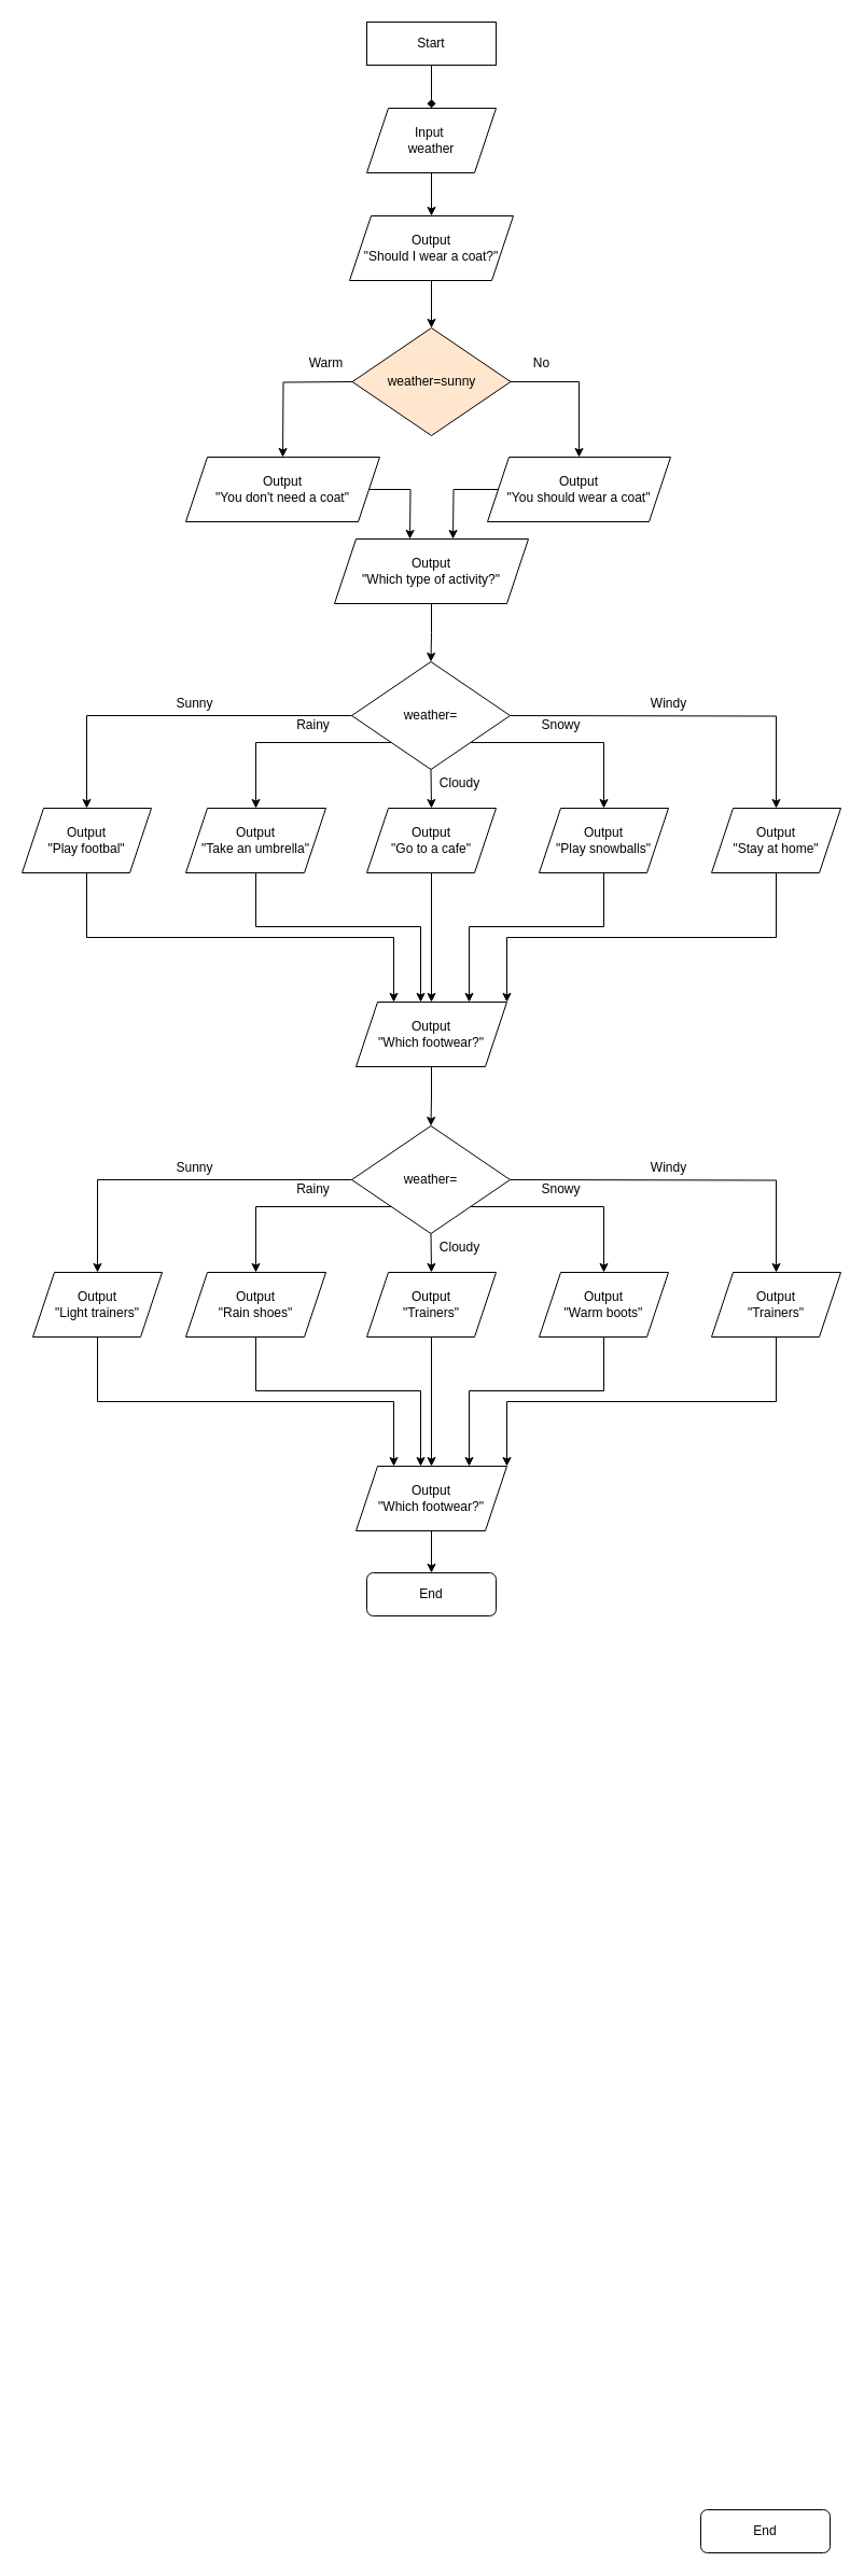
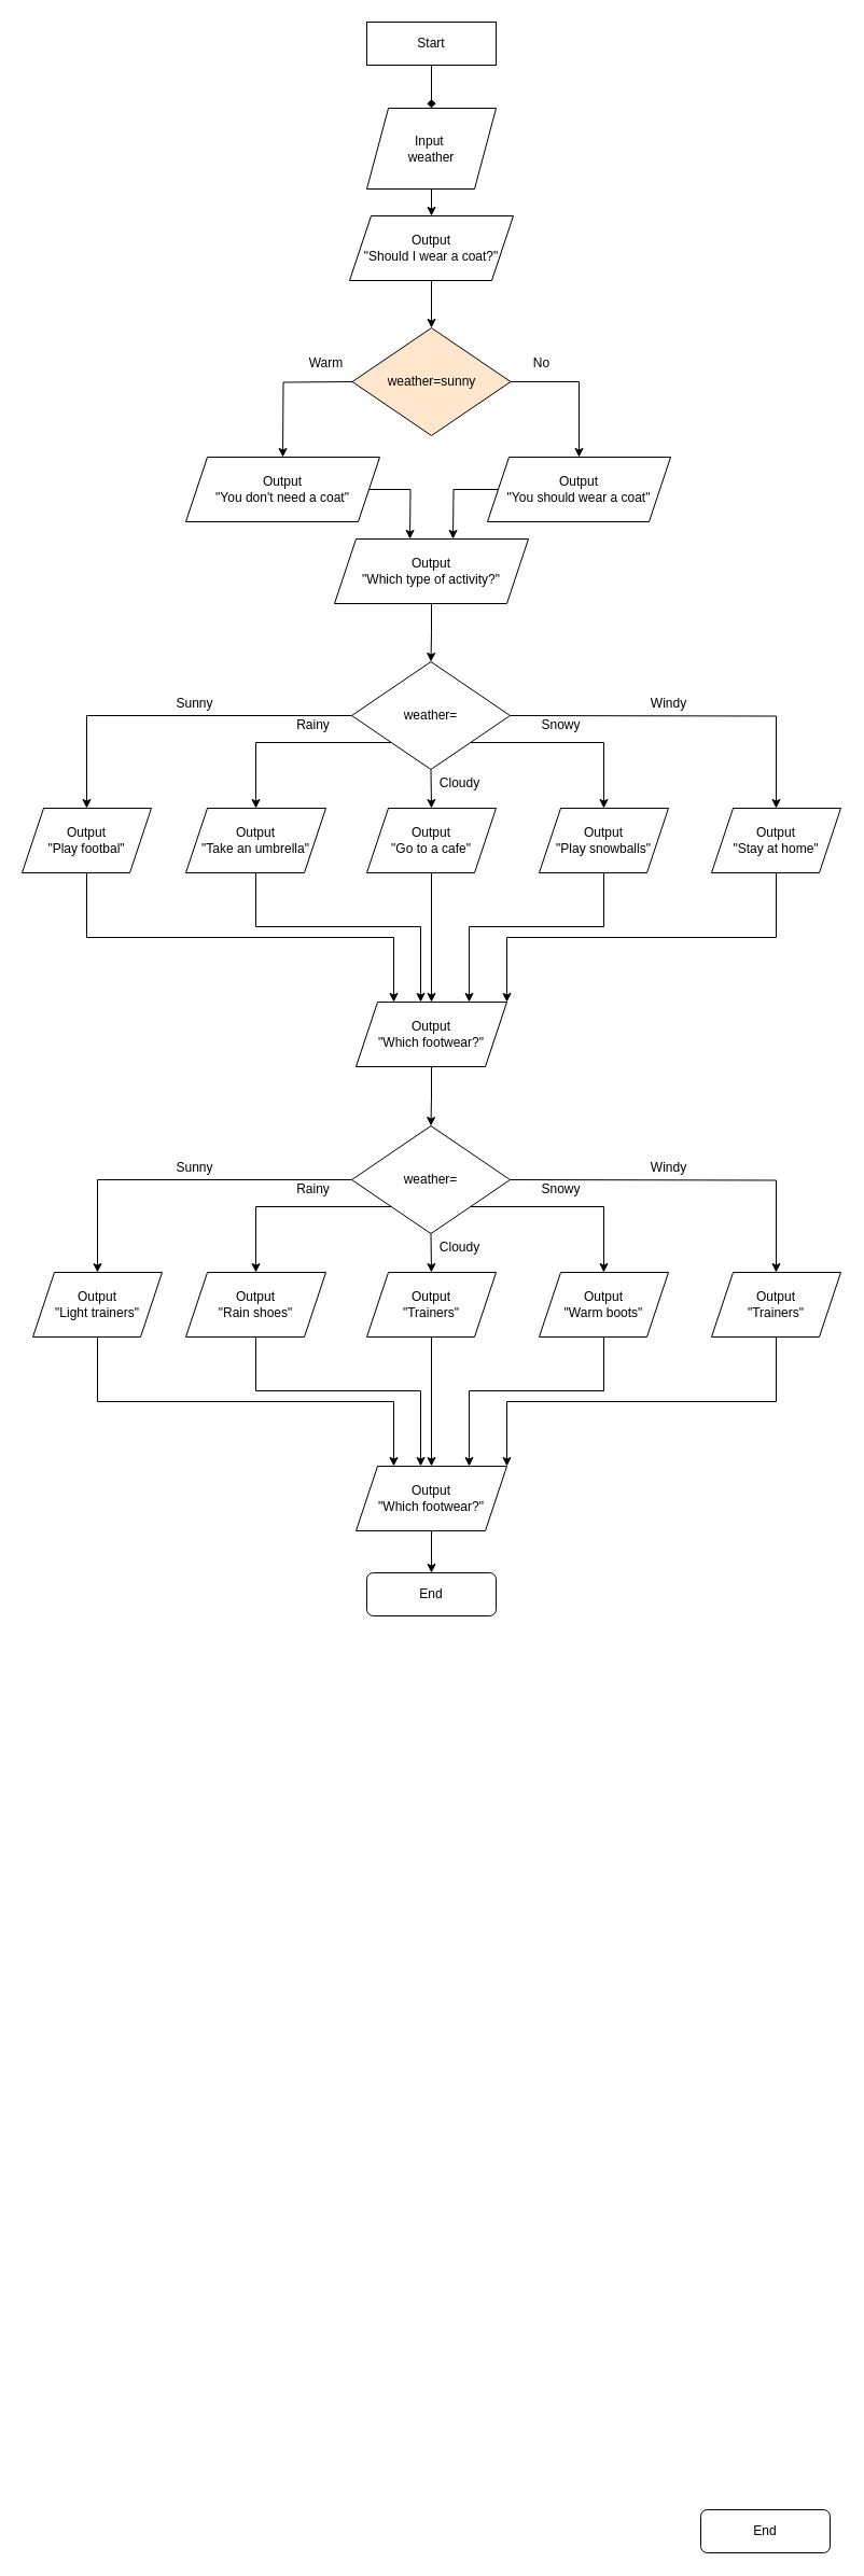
  <mxCell id="0" />
  <mxCell id="1" parent="0" />
  <mxCell id="2" style="edgeStyle=orthogonalEdgeStyle;rounded=0;orthogonalLoop=1;jettySize=auto;html=1;exitX=0.5;exitY=1;exitDx=0;exitDy=0;entryX=0.5;entryY=0;entryDx=0;entryDy=0;endArrow=diamond;" edge="1" parent="1" source="3" target="6"><mxGeometry relative="1" as="geometry" /></mxCell>
  <mxCell id="3" value="Start" style="whiteSpace=wrap;html=1;fontSize=12;glass=0;strokeWidth=1;shadow=0;rounded=0;" parent="1" vertex="1"><mxGeometry x="340" y="20" width="120" height="40" as="geometry" /></mxCell>
  <mxCell id="4" value="End" style="rounded=1;whiteSpace=wrap;html=1;fontSize=12;glass=0;strokeWidth=1;shadow=0;" parent="1" vertex="1"><mxGeometry x="650" y="2330" width="120" height="40" as="geometry" /></mxCell>
  <mxCell id="5" style="edgeStyle=orthogonalEdgeStyle;rounded=0;orthogonalLoop=1;jettySize=auto;html=1;exitX=0.5;exitY=1;exitDx=0;exitDy=0;entryX=0.5;entryY=0;entryDx=0;entryDy=0;" edge="1" parent="1" source="6" target="23"><mxGeometry relative="1" as="geometry" /></mxCell>
- <mxCell id="6" value="Input&amp;nbsp;&lt;br&gt;weather" style="shape=parallelogram;perimeter=parallelogramPerimeter;whiteSpace=wrap;html=1;fixedSize=1;" vertex="1" parent="1"><mxGeometry x="340" y="100" width="120" height="60" as="geometry" /></mxCell>
+ <mxCell id="6" value="Input&amp;nbsp;&lt;br&gt;weather" style="shape=parallelogram;perimeter=parallelogramPerimeter;whiteSpace=wrap;html=1;fixedSize=1;" vertex="1" parent="1"><mxGeometry x="340" y="100" width="120" height="75" as="geometry" /></mxCell>
  <mxCell id="7" style="edgeStyle=orthogonalEdgeStyle;rounded=0;orthogonalLoop=1;jettySize=auto;html=1;exitX=0;exitY=0.5;exitDx=0;exitDy=0;entryX=0.5;entryY=0;entryDx=0;entryDy=0;" edge="1" parent="1"><mxGeometry relative="1" as="geometry"><mxPoint x="326.5" y="354" as="sourcePoint" /><mxPoint x="262" y="424" as="targetPoint" /></mxGeometry></mxCell>
  <mxCell id="8" style="edgeStyle=orthogonalEdgeStyle;rounded=0;orthogonalLoop=1;jettySize=auto;html=1;exitX=1;exitY=0.5;exitDx=0;exitDy=0;entryX=0.5;entryY=0;entryDx=0;entryDy=0;" edge="1" parent="1" target="13"><mxGeometry relative="1" as="geometry"><mxPoint x="473.5" y="354" as="sourcePoint" /><Array as="points"><mxPoint x="537" y="354" /></Array></mxGeometry></mxCell>
  <mxCell id="9" value="weather=sunny&lt;br&gt;" style="rhombus;whiteSpace=wrap;html=1;fillColor=#ffe6cc;" vertex="1" parent="1"><mxGeometry x="326.5" y="304" width="147" height="100" as="geometry" /></mxCell>
  <mxCell id="10" style="edgeStyle=orthogonalEdgeStyle;rounded=0;orthogonalLoop=1;jettySize=auto;html=1;exitX=1;exitY=0.5;exitDx=0;exitDy=0;" edge="1" parent="1" source="11"><mxGeometry relative="1" as="geometry"><mxPoint x="380" y="500" as="targetPoint" /></mxGeometry></mxCell>
  <mxCell id="11" value="Output&lt;br&gt;&quot;You don't need a coat&quot;" style="shape=parallelogram;perimeter=parallelogramPerimeter;whiteSpace=wrap;html=1;fixedSize=1;" vertex="1" parent="1"><mxGeometry x="172" y="424" width="180" height="60" as="geometry" /></mxCell>
  <mxCell id="12" style="edgeStyle=orthogonalEdgeStyle;rounded=0;orthogonalLoop=1;jettySize=auto;html=1;exitX=0;exitY=0.5;exitDx=0;exitDy=0;" edge="1" parent="1" source="13"><mxGeometry relative="1" as="geometry"><mxPoint x="420" y="500" as="targetPoint" /></mxGeometry></mxCell>
  <mxCell id="13" value="Output&lt;br&gt;&quot;You should wear a coat&quot;" style="shape=parallelogram;perimeter=parallelogramPerimeter;whiteSpace=wrap;html=1;fixedSize=1;" vertex="1" parent="1"><mxGeometry x="452" y="424" width="170" height="60" as="geometry" /></mxCell>
  <mxCell id="14" value="Warm" style="text;html=1;align=center;verticalAlign=middle;resizable=0;points=[];autosize=1;strokeColor=none;fillColor=none;" vertex="1" parent="1"><mxGeometry x="282" y="322" width="40" height="30" as="geometry" /></mxCell>
  <mxCell id="15" value="No" style="text;html=1;align=center;verticalAlign=middle;resizable=0;points=[];autosize=1;strokeColor=none;fillColor=none;" vertex="1" parent="1"><mxGeometry x="482" y="322" width="40" height="30" as="geometry" /></mxCell>
  <mxCell id="16" style="edgeStyle=orthogonalEdgeStyle;rounded=0;orthogonalLoop=1;jettySize=auto;html=1;exitX=1;exitY=0.5;exitDx=0;exitDy=0;entryX=0.5;entryY=0;entryDx=0;entryDy=0;" edge="1" parent="1" target="34"><mxGeometry relative="1" as="geometry"><mxPoint x="720" y="740" as="targetPoint" /><mxPoint x="473" y="664" as="sourcePoint" /></mxGeometry></mxCell>
  <mxCell id="17" style="edgeStyle=orthogonalEdgeStyle;rounded=0;orthogonalLoop=1;jettySize=auto;html=1;exitX=0;exitY=0.5;exitDx=0;exitDy=0;" edge="1" parent="1" source="21" target="28"><mxGeometry relative="1" as="geometry" /></mxCell>
  <mxCell id="18" style="edgeStyle=orthogonalEdgeStyle;rounded=0;orthogonalLoop=1;jettySize=auto;html=1;exitX=0;exitY=1;exitDx=0;exitDy=0;entryX=0.5;entryY=0;entryDx=0;entryDy=0;" edge="1" parent="1" source="21" target="30"><mxGeometry relative="1" as="geometry" /></mxCell>
  <mxCell id="19" style="edgeStyle=orthogonalEdgeStyle;rounded=0;orthogonalLoop=1;jettySize=auto;html=1;exitX=1;exitY=1;exitDx=0;exitDy=0;entryX=0.5;entryY=0;entryDx=0;entryDy=0;" edge="1" parent="1" source="21" target="32"><mxGeometry relative="1" as="geometry" /></mxCell>
  <mxCell id="20" style="edgeStyle=orthogonalEdgeStyle;rounded=0;orthogonalLoop=1;jettySize=auto;html=1;exitX=0.5;exitY=1;exitDx=0;exitDy=0;" edge="1" parent="1" source="21"><mxGeometry relative="1" as="geometry"><mxPoint x="400" y="750" as="targetPoint" /></mxGeometry></mxCell>
  <mxCell id="21" value="weather=" style="rhombus;whiteSpace=wrap;html=1;" vertex="1" parent="1"><mxGeometry x="326" y="614" width="147" height="100" as="geometry" /></mxCell>
  <mxCell id="22" style="edgeStyle=orthogonalEdgeStyle;rounded=0;orthogonalLoop=1;jettySize=auto;html=1;exitX=0.5;exitY=1;exitDx=0;exitDy=0;entryX=0.5;entryY=0;entryDx=0;entryDy=0;" edge="1" parent="1" source="23" target="9"><mxGeometry relative="1" as="geometry" /></mxCell>
  <mxCell id="23" value="Output&lt;br&gt;&quot;Should I wear a coat?&quot;" style="shape=parallelogram;perimeter=parallelogramPerimeter;whiteSpace=wrap;html=1;fixedSize=1;" vertex="1" parent="1"><mxGeometry x="324" y="200" width="152" height="60" as="geometry" /></mxCell>
  <mxCell id="24" style="edgeStyle=orthogonalEdgeStyle;rounded=0;orthogonalLoop=1;jettySize=auto;html=1;exitX=0.5;exitY=1;exitDx=0;exitDy=0;entryX=0.5;entryY=0;entryDx=0;entryDy=0;" edge="1" parent="1" source="25" target="21"><mxGeometry relative="1" as="geometry" /></mxCell>
  <mxCell id="25" value="Output&lt;br&gt;&quot;Which type of activity?&quot;" style="shape=parallelogram;perimeter=parallelogramPerimeter;whiteSpace=wrap;html=1;fixedSize=1;" vertex="1" parent="1"><mxGeometry x="310" y="500" width="180" height="60" as="geometry" /></mxCell>
  <mxCell id="26" value="Sunny" style="text;html=1;align=center;verticalAlign=middle;resizable=0;points=[];autosize=1;strokeColor=none;fillColor=none;" vertex="1" parent="1"><mxGeometry x="150" y="638" width="60" height="30" as="geometry" /></mxCell>
  <mxCell id="27" style="edgeStyle=orthogonalEdgeStyle;rounded=0;orthogonalLoop=1;jettySize=auto;html=1;exitX=0.5;exitY=1;exitDx=0;exitDy=0;entryX=0.25;entryY=0;entryDx=0;entryDy=0;" edge="1" parent="1" source="28" target="42"><mxGeometry relative="1" as="geometry" /></mxCell>
  <mxCell id="28" value="Output&lt;br&gt;&quot;Play footbal&quot;" style="shape=parallelogram;perimeter=parallelogramPerimeter;whiteSpace=wrap;html=1;fixedSize=1;" vertex="1" parent="1"><mxGeometry x="20" y="750" width="120" height="60" as="geometry" /></mxCell>
  <mxCell id="29" value="" style="edgeStyle=orthogonalEdgeStyle;rounded=0;orthogonalLoop=1;jettySize=auto;html=1;" edge="1" parent="1" source="30" target="42"><mxGeometry relative="1" as="geometry"><Array as="points"><mxPoint x="237" y="860" /><mxPoint x="390" y="860" /></Array></mxGeometry></mxCell>
  <mxCell id="30" value="Output&lt;br&gt;&quot;Take an umbrella&quot;" style="shape=parallelogram;perimeter=parallelogramPerimeter;whiteSpace=wrap;html=1;fixedSize=1;" vertex="1" parent="1"><mxGeometry x="172" y="750" width="130" height="60" as="geometry" /></mxCell>
  <mxCell id="31" style="edgeStyle=orthogonalEdgeStyle;rounded=0;orthogonalLoop=1;jettySize=auto;html=1;exitX=0.5;exitY=1;exitDx=0;exitDy=0;entryX=0.75;entryY=0;entryDx=0;entryDy=0;" edge="1" parent="1" source="32" target="42"><mxGeometry relative="1" as="geometry"><mxPoint x="440" y="910" as="targetPoint" /><Array as="points"><mxPoint x="560" y="860" /><mxPoint x="435" y="860" /></Array></mxGeometry></mxCell>
  <mxCell id="32" value="Output&lt;br&gt;&quot;Play snowballs&quot;" style="shape=parallelogram;perimeter=parallelogramPerimeter;whiteSpace=wrap;html=1;fixedSize=1;" vertex="1" parent="1"><mxGeometry x="500" y="750" width="120" height="60" as="geometry" /></mxCell>
  <mxCell id="33" style="edgeStyle=orthogonalEdgeStyle;rounded=0;orthogonalLoop=1;jettySize=auto;html=1;exitX=0.5;exitY=1;exitDx=0;exitDy=0;entryX=1;entryY=0;entryDx=0;entryDy=0;" edge="1" parent="1" source="34" target="42"><mxGeometry relative="1" as="geometry" /></mxCell>
  <mxCell id="34" value="Output&lt;br&gt;&quot;Stay at home&quot;" style="shape=parallelogram;perimeter=parallelogramPerimeter;whiteSpace=wrap;html=1;fixedSize=1;" vertex="1" parent="1"><mxGeometry x="660" y="750" width="120" height="60" as="geometry" /></mxCell>
  <mxCell id="35" style="edgeStyle=orthogonalEdgeStyle;rounded=0;orthogonalLoop=1;jettySize=auto;html=1;exitX=0.5;exitY=1;exitDx=0;exitDy=0;entryX=0.5;entryY=0;entryDx=0;entryDy=0;" edge="1" parent="1" source="36" target="42"><mxGeometry relative="1" as="geometry" /></mxCell>
  <mxCell id="36" value="Output&lt;br&gt;&quot;Go to a cafe&quot;" style="shape=parallelogram;perimeter=parallelogramPerimeter;whiteSpace=wrap;html=1;fixedSize=1;" vertex="1" parent="1"><mxGeometry x="340" y="750" width="120" height="60" as="geometry" /></mxCell>
  <mxCell id="37" value="Cloudy" style="text;html=1;align=center;verticalAlign=middle;resizable=0;points=[];autosize=1;strokeColor=none;fillColor=none;" vertex="1" parent="1"><mxGeometry x="396" y="712" width="60" height="30" as="geometry" /></mxCell>
  <mxCell id="38" value="Rainy" style="text;html=1;align=center;verticalAlign=middle;resizable=0;points=[];autosize=1;strokeColor=none;fillColor=none;" vertex="1" parent="1"><mxGeometry x="265" y="658" width="50" height="30" as="geometry" /></mxCell>
  <mxCell id="39" value="Snowy" style="text;html=1;align=center;verticalAlign=middle;resizable=0;points=[];autosize=1;strokeColor=none;fillColor=none;" vertex="1" parent="1"><mxGeometry x="490" y="658" width="60" height="30" as="geometry" /></mxCell>
  <mxCell id="40" value="Windy" style="text;html=1;align=center;verticalAlign=middle;resizable=0;points=[];autosize=1;strokeColor=none;fillColor=none;" vertex="1" parent="1"><mxGeometry x="590" y="638" width="60" height="30" as="geometry" /></mxCell>
  <mxCell id="41" style="edgeStyle=orthogonalEdgeStyle;rounded=0;orthogonalLoop=1;jettySize=auto;html=1;exitX=0.5;exitY=1;exitDx=0;exitDy=0;entryX=0.5;entryY=0;entryDx=0;entryDy=0;" edge="1" parent="1" source="42" target="48"><mxGeometry relative="1" as="geometry" /></mxCell>
  <mxCell id="42" value="Output&lt;br&gt;&quot;Which footwear?&quot;" style="shape=parallelogram;perimeter=parallelogramPerimeter;whiteSpace=wrap;html=1;fixedSize=1;" vertex="1" parent="1"><mxGeometry x="330" y="930" width="140" height="60" as="geometry" /></mxCell>
  <mxCell id="43" style="edgeStyle=orthogonalEdgeStyle;rounded=0;orthogonalLoop=1;jettySize=auto;html=1;exitX=1;exitY=0.5;exitDx=0;exitDy=0;entryX=0.5;entryY=0;entryDx=0;entryDy=0;" edge="1" parent="1" target="57"><mxGeometry relative="1" as="geometry"><mxPoint x="720" y="1171" as="targetPoint" /><mxPoint x="473" y="1095" as="sourcePoint" /></mxGeometry></mxCell>
  <mxCell id="44" style="edgeStyle=orthogonalEdgeStyle;rounded=0;orthogonalLoop=1;jettySize=auto;html=1;exitX=0;exitY=1;exitDx=0;exitDy=0;entryX=0.5;entryY=0;entryDx=0;entryDy=0;" edge="1" parent="1" source="48" target="53"><mxGeometry relative="1" as="geometry" /></mxCell>
  <mxCell id="45" style="edgeStyle=orthogonalEdgeStyle;rounded=0;orthogonalLoop=1;jettySize=auto;html=1;exitX=1;exitY=1;exitDx=0;exitDy=0;entryX=0.5;entryY=0;entryDx=0;entryDy=0;" edge="1" parent="1" source="48" target="55"><mxGeometry relative="1" as="geometry" /></mxCell>
  <mxCell id="46" style="edgeStyle=orthogonalEdgeStyle;rounded=0;orthogonalLoop=1;jettySize=auto;html=1;exitX=0.5;exitY=1;exitDx=0;exitDy=0;" edge="1" parent="1" source="48"><mxGeometry relative="1" as="geometry"><mxPoint x="400" y="1181" as="targetPoint" /></mxGeometry></mxCell>
  <mxCell id="47" style="edgeStyle=orthogonalEdgeStyle;rounded=0;orthogonalLoop=1;jettySize=auto;html=1;exitX=0;exitY=0.5;exitDx=0;exitDy=0;entryX=0.5;entryY=0;entryDx=0;entryDy=0;" edge="1" parent="1" source="48" target="51"><mxGeometry relative="1" as="geometry" /></mxCell>
  <mxCell id="48" value="weather=" style="rhombus;whiteSpace=wrap;html=1;" vertex="1" parent="1"><mxGeometry x="326" y="1045" width="147" height="100" as="geometry" /></mxCell>
  <mxCell id="49" value="Sunny" style="text;html=1;align=center;verticalAlign=middle;resizable=0;points=[];autosize=1;strokeColor=none;fillColor=none;" vertex="1" parent="1"><mxGeometry x="150" y="1069" width="60" height="30" as="geometry" /></mxCell>
  <mxCell id="50" style="edgeStyle=orthogonalEdgeStyle;rounded=0;orthogonalLoop=1;jettySize=auto;html=1;exitX=0.5;exitY=1;exitDx=0;exitDy=0;entryX=0.25;entryY=0;entryDx=0;entryDy=0;" edge="1" parent="1" source="51" target="65"><mxGeometry relative="1" as="geometry" /></mxCell>
  <mxCell id="51" value="Output&lt;br&gt;&quot;Light trainers&quot;" style="shape=parallelogram;perimeter=parallelogramPerimeter;whiteSpace=wrap;html=1;fixedSize=1;" vertex="1" parent="1"><mxGeometry x="30" y="1181" width="120" height="60" as="geometry" /></mxCell>
  <mxCell id="52" value="" style="edgeStyle=orthogonalEdgeStyle;rounded=0;orthogonalLoop=1;jettySize=auto;html=1;" edge="1" parent="1" source="53" target="65"><mxGeometry relative="1" as="geometry"><Array as="points"><mxPoint x="237" y="1291" /><mxPoint x="390" y="1291" /></Array></mxGeometry></mxCell>
  <mxCell id="53" value="Output&lt;br&gt;&quot;Rain shoes&quot;" style="shape=parallelogram;perimeter=parallelogramPerimeter;whiteSpace=wrap;html=1;fixedSize=1;" vertex="1" parent="1"><mxGeometry x="172" y="1181" width="130" height="60" as="geometry" /></mxCell>
  <mxCell id="54" style="edgeStyle=orthogonalEdgeStyle;rounded=0;orthogonalLoop=1;jettySize=auto;html=1;exitX=0.5;exitY=1;exitDx=0;exitDy=0;entryX=0.75;entryY=0;entryDx=0;entryDy=0;" edge="1" parent="1" source="55" target="65"><mxGeometry relative="1" as="geometry"><mxPoint x="440" y="1341" as="targetPoint" /><Array as="points"><mxPoint x="560" y="1291" /><mxPoint x="435" y="1291" /></Array></mxGeometry></mxCell>
  <mxCell id="55" value="Output&lt;br&gt;&quot;Warm boots&quot;" style="shape=parallelogram;perimeter=parallelogramPerimeter;whiteSpace=wrap;html=1;fixedSize=1;" vertex="1" parent="1"><mxGeometry x="500" y="1181" width="120" height="60" as="geometry" /></mxCell>
  <mxCell id="56" style="edgeStyle=orthogonalEdgeStyle;rounded=0;orthogonalLoop=1;jettySize=auto;html=1;exitX=0.5;exitY=1;exitDx=0;exitDy=0;entryX=1;entryY=0;entryDx=0;entryDy=0;" edge="1" parent="1" source="57" target="65"><mxGeometry relative="1" as="geometry" /></mxCell>
  <mxCell id="57" value="Output&lt;br&gt;&quot;Trainers&quot;" style="shape=parallelogram;perimeter=parallelogramPerimeter;whiteSpace=wrap;html=1;fixedSize=1;" vertex="1" parent="1"><mxGeometry x="660" y="1181" width="120" height="60" as="geometry" /></mxCell>
  <mxCell id="58" style="edgeStyle=orthogonalEdgeStyle;rounded=0;orthogonalLoop=1;jettySize=auto;html=1;exitX=0.5;exitY=1;exitDx=0;exitDy=0;entryX=0.5;entryY=0;entryDx=0;entryDy=0;" edge="1" parent="1" source="59" target="65"><mxGeometry relative="1" as="geometry" /></mxCell>
  <mxCell id="59" value="Output&lt;br&gt;&quot;Trainers&quot;" style="shape=parallelogram;perimeter=parallelogramPerimeter;whiteSpace=wrap;html=1;fixedSize=1;" vertex="1" parent="1"><mxGeometry x="340" y="1181" width="120" height="60" as="geometry" /></mxCell>
  <mxCell id="60" value="Cloudy" style="text;html=1;align=center;verticalAlign=middle;resizable=0;points=[];autosize=1;strokeColor=none;fillColor=none;" vertex="1" parent="1"><mxGeometry x="396" y="1143" width="60" height="30" as="geometry" /></mxCell>
  <mxCell id="61" value="Rainy" style="text;html=1;align=center;verticalAlign=middle;resizable=0;points=[];autosize=1;strokeColor=none;fillColor=none;" vertex="1" parent="1"><mxGeometry x="265" y="1089" width="50" height="30" as="geometry" /></mxCell>
  <mxCell id="62" value="Snowy" style="text;html=1;align=center;verticalAlign=middle;resizable=0;points=[];autosize=1;strokeColor=none;fillColor=none;" vertex="1" parent="1"><mxGeometry x="490" y="1089" width="60" height="30" as="geometry" /></mxCell>
  <mxCell id="63" value="Windy" style="text;html=1;align=center;verticalAlign=middle;resizable=0;points=[];autosize=1;strokeColor=none;fillColor=none;" vertex="1" parent="1"><mxGeometry x="590" y="1069" width="60" height="30" as="geometry" /></mxCell>
  <mxCell id="64" style="edgeStyle=orthogonalEdgeStyle;rounded=0;orthogonalLoop=1;jettySize=auto;html=1;exitX=0.5;exitY=1;exitDx=0;exitDy=0;entryX=0.5;entryY=0;entryDx=0;entryDy=0;" edge="1" parent="1" source="65" target="66"><mxGeometry relative="1" as="geometry" /></mxCell>
  <mxCell id="65" value="Output&lt;br&gt;&quot;Which footwear?&quot;" style="shape=parallelogram;perimeter=parallelogramPerimeter;whiteSpace=wrap;html=1;fixedSize=1;" vertex="1" parent="1"><mxGeometry x="330" y="1361" width="140" height="60" as="geometry" /></mxCell>
  <mxCell id="66" value="End" style="rounded=1;whiteSpace=wrap;html=1;" vertex="1" parent="1"><mxGeometry x="340" y="1460" width="120" height="40" as="geometry" /></mxCell>
